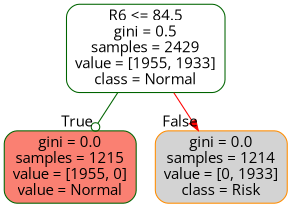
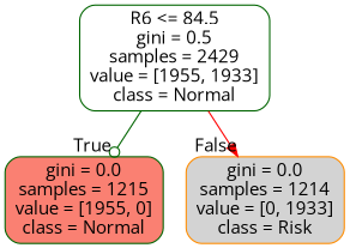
  digraph {
    fontname="Open Sans"
    node [color=darkgreen fontname="Open Sans" shape=box style="filled, rounded"]
    edge [fontname="Open Sans" labeldistance=2.5]
    n1 [fillcolor=white label="R6 <= 84.5\ngini = 0.5\nsamples = 2429\nvalue = [1955, 1933]\nclass = Normal"]
-   n2 [fillcolor=salmon label="gini = 0.0\nsamples = 1215\nvalue = [1955, 0]\nvalue = Normal"]
+   n2 [fillcolor=salmon label="gini = 0.0\nsamples = 1215\nvalue = [1955, 0]\nclass = Normal"]
    n3 [color=darkorange fillcolor=lightgrey label="gini = 0.0\nsamples = 1214\nvalue = [0, 1933]\nclass = Risk"]
    n1 -> n2 [headlabel=True labelangle=45 color=darkgreen arrowhead=odot]
    n1 -> n3 [headlabel=False labelangle=-45 color=red arrowhead=normal]
  }
